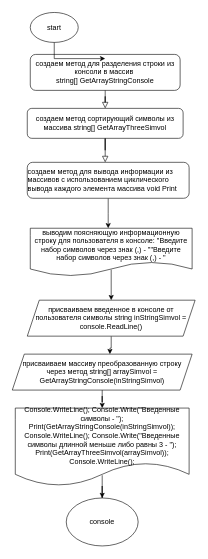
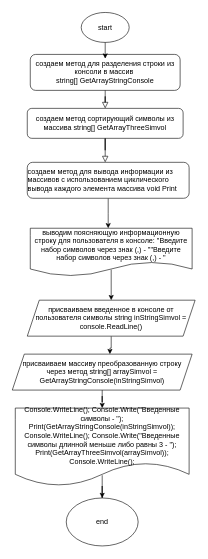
  <mxCell id="0" />
  <mxCell id="1" parent="0" />
  <mxCell id="2" value="" style="rounded=0;html=1;jettySize=auto;orthogonalLoop=1;fontSize=11;endArrow=block;endFill=0;endSize=8;strokeWidth=1;shadow=0;labelBackgroundColor=none;edgeStyle=orthogonalEdgeStyle;" parent="1" source="10" edge="1"><mxGeometry relative="1" as="geometry"><mxPoint x="175" y="210" as="targetPoint" /></mxGeometry></mxCell>
  <mxCell id="3" value="&lt;p style=&quot;margin: 0cm 0cm 0.0pt;&quot; class=&quot;MsoNormal&quot;&gt;&lt;span lang=&quot;EN-US&quot;&gt;&lt;font style=&quot;font-size: 12px;&quot; face=&quot;Helvetica&quot;&gt;создаем метод для разделения строки из консоли в массив&amp;nbsp;&lt;/font&gt;&lt;/span&gt;&lt;/p&gt;&lt;p style=&quot;margin: 0cm 0cm 0.0pt;&quot; class=&quot;MsoNormal&quot;&gt;&lt;span lang=&quot;EN-US&quot;&gt;&lt;font style=&quot;font-size: 12px;&quot; face=&quot;Helvetica&quot;&gt;string[] GetArrayStringConsole&lt;/font&gt;&lt;/span&gt;&lt;/p&gt;" style="rounded=1;whiteSpace=wrap;html=1;fontSize=12;glass=0;strokeWidth=1;shadow=0;" parent="1" vertex="1"><mxGeometry x="50" y="90" width="250" height="60" as="geometry" /></mxCell>
  <mxCell id="4" value="" style="rounded=0;html=1;jettySize=auto;orthogonalLoop=1;fontSize=11;endArrow=block;endFill=0;endSize=8;strokeWidth=1;shadow=0;labelBackgroundColor=none;edgeStyle=orthogonalEdgeStyle;exitX=0.5;exitY=1;exitDx=0;exitDy=0;" parent="1" source="10" edge="1"><mxGeometry y="20" relative="1" as="geometry"><mxPoint as="offset" /><mxPoint x="175" y="290" as="sourcePoint" /><mxPoint x="175" y="270" as="targetPoint" /></mxGeometry></mxCell>
- <mxCell id="5" value="start" style="ellipse;whiteSpace=wrap;html=1;" vertex="1" parent="1"><mxGeometry x="50" y="20" width="80" height="50" as="geometry" /></mxCell>
+ <mxCell id="5" value="start" style="ellipse;whiteSpace=wrap;html=1;" vertex="1" parent="1"><mxGeometry x="135" width="80" height="50" as="geometry" y="20" /></mxCell>
  <mxCell id="6" style="edgeStyle=orthogonalEdgeStyle;rounded=0;orthogonalLoop=1;jettySize=auto;html=1;exitX=0.5;exitY=1;exitDx=0;exitDy=0;" edge="1" parent="1" source="5"><mxGeometry relative="1" as="geometry"><mxPoint x="175" y="97" as="targetPoint" /><Array as="points"><mxPoint x="175" y="97" /></Array></mxGeometry></mxCell>
  <mxCell id="7" style="edgeStyle=orthogonalEdgeStyle;rounded=0;orthogonalLoop=1;jettySize=auto;html=1;" edge="1" parent="1" source="8"><mxGeometry relative="1" as="geometry"><mxPoint x="180" y="380" as="targetPoint" /></mxGeometry></mxCell>
  <mxCell id="8" value="&lt;p style=&quot;margin: 0cm 0cm 0.0pt; caret-color: rgb(0, 0, 0); color: rgb(0, 0, 0); font-style: normal; font-variant-caps: normal; font-weight: normal; letter-spacing: normal; text-align: start; text-indent: 0px; text-transform: none; white-space: normal; word-spacing: 0px; -webkit-text-stroke-width: 0px; text-decoration: none;&quot; class=&quot;MsoNormal&quot;&gt;&lt;span lang=&quot;EN-US&quot;&gt;&lt;font style=&quot;font-size: 12px;&quot; face=&quot;Helvetica&quot;&gt;создаем метод для вывода информации из массивов с использованием циклического вывода каждого элемента массива void Print&lt;/font&gt;&lt;/span&gt;&lt;/p&gt;" style="rounded=1;whiteSpace=wrap;html=1;" vertex="1" parent="1"><mxGeometry x="45" y="270" width="270" height="60" as="geometry" /></mxCell>
  <mxCell id="9" value="" style="rounded=0;html=1;jettySize=auto;orthogonalLoop=1;fontSize=11;endArrow=block;endFill=0;endSize=8;strokeWidth=1;shadow=0;labelBackgroundColor=none;edgeStyle=orthogonalEdgeStyle;" edge="1" parent="1" source="3" target="10"><mxGeometry relative="1" as="geometry"><mxPoint x="175" y="150" as="sourcePoint" /><mxPoint x="175" y="210" as="targetPoint" /></mxGeometry></mxCell>
  <mxCell id="10" value="&lt;p style=&quot;margin: 0cm 0cm 0.0pt; caret-color: rgb(0, 0, 0); color: rgb(0, 0, 0); font-style: normal; font-variant-caps: normal; font-weight: normal; letter-spacing: normal; text-indent: 0px; text-transform: none; white-space: normal; word-spacing: 0px; -webkit-text-stroke-width: 0px; text-decoration: none;&quot; class=&quot;MsoNormal&quot;&gt;&lt;span lang=&quot;EN-US&quot;&gt;&lt;font style=&quot;font-size: 12px;&quot; face=&quot;Helvetica&quot;&gt;создаем метод сортирующий символы из массива string[] GetArrayThreeSimvol&lt;/font&gt;&lt;/span&gt;&lt;/p&gt;" style="rounded=1;whiteSpace=wrap;html=1;align=center;" vertex="1" parent="1"><mxGeometry x="45" y="180" width="260" height="50" as="geometry" /></mxCell>
  <mxCell id="11" value="" style="edgeStyle=orthogonalEdgeStyle;rounded=0;orthogonalLoop=1;jettySize=auto;html=1;exitX=0.5;exitY=0.863;exitDx=0;exitDy=0;exitPerimeter=0;" edge="1" parent="1" source="12" target="14"><mxGeometry relative="1" as="geometry" /></mxCell>
  <mxCell id="12" value="&lt;p style=&quot;margin: 0cm 0cm 0.0pt; caret-color: rgb(0, 0, 0); color: rgb(0, 0, 0); font-style: normal; font-variant-caps: normal; font-weight: normal; letter-spacing: normal; text-indent: 0px; text-transform: none; white-space: normal; word-spacing: 0px; -webkit-text-stroke-width: 0px; text-decoration: none;&quot; class=&quot;MsoNormal&quot;&gt;&lt;span lang=&quot;EN-US&quot;&gt;&lt;font face=&quot;Helvetica&quot; style=&quot;font-size: 12px;&quot;&gt;выводим поясняющую информационную строку для пользователя в консоле: &quot;Введите набор символов через знак (,) - &quot;&quot;Введите набор символов через знак (,) - &quot;&lt;/font&gt;&lt;/span&gt;&lt;/p&gt;" style="shape=document;whiteSpace=wrap;html=1;boundedLbl=1;align=center;" vertex="1" parent="1"><mxGeometry x="50" y="380" width="270" height="80" as="geometry" /></mxCell>
  <mxCell id="13" value="" style="edgeStyle=orthogonalEdgeStyle;rounded=0;orthogonalLoop=1;jettySize=auto;html=1;entryX=0.543;entryY=0;entryDx=0;entryDy=0;entryPerimeter=0;" edge="1" parent="1" source="14" target="16"><mxGeometry relative="1" as="geometry" /></mxCell>
  <mxCell id="14" value="&lt;p style=&quot;margin: 0cm 0cm 0.0pt; caret-color: rgb(0, 0, 0); color: rgb(0, 0, 0); font-style: normal; font-variant-caps: normal; font-weight: normal; letter-spacing: normal; text-indent: 0px; text-transform: none; white-space: normal; word-spacing: 0px; -webkit-text-stroke-width: 0px; text-decoration: none;&quot; class=&quot;MsoNormal&quot;&gt;&lt;span lang=&quot;EN-US&quot;&gt;&lt;font face=&quot;Helvetica&quot; style=&quot;font-size: 12px;&quot;&gt;присваиваем введенное в консоле от пользователя символы string inStringSimvol = console.ReadLine()&lt;/font&gt;&lt;/span&gt;&lt;/p&gt;" style="shape=parallelogram;perimeter=parallelogramPerimeter;whiteSpace=wrap;html=1;fixedSize=1;align=center;" vertex="1" parent="1"><mxGeometry x="45" y="500" width="280" height="60" as="geometry" /></mxCell>
  <mxCell id="15" value="" style="edgeStyle=orthogonalEdgeStyle;rounded=0;orthogonalLoop=1;jettySize=auto;html=1;" edge="1" parent="1" source="16" target="18"><mxGeometry relative="1" as="geometry" /></mxCell>
  <mxCell id="16" value="&lt;p style=&quot;margin: 0cm 0cm 0.0pt; caret-color: rgb(0, 0, 0); color: rgb(0, 0, 0); font-style: normal; font-variant-caps: normal; font-weight: normal; letter-spacing: normal; text-indent: 0px; text-transform: none; white-space: normal; word-spacing: 0px; -webkit-text-stroke-width: 0px; text-decoration: none;&quot; class=&quot;MsoNormal&quot;&gt;&lt;span lang=&quot;EN-US&quot;&gt;&lt;font face=&quot;Helvetica&quot; style=&quot;font-size: 12px;&quot;&gt;присваиваем массиву преобразованную строку через метод string[] arraySimvol = GetArrayStringConsole(inStringSimvol)&lt;/font&gt;&lt;/span&gt;&lt;/p&gt;" style="shape=parallelogram;perimeter=parallelogramPerimeter;whiteSpace=wrap;html=1;fixedSize=1;" vertex="1" parent="1"><mxGeometry x="20" y="590" width="300" height="60" as="geometry" /></mxCell>
  <mxCell id="17" value="" style="edgeStyle=orthogonalEdgeStyle;rounded=0;orthogonalLoop=1;jettySize=auto;html=1;exitX=0.5;exitY=0.862;exitDx=0;exitDy=0;exitPerimeter=0;" edge="1" parent="1" source="18" target="19"><mxGeometry relative="1" as="geometry" /></mxCell>
  <mxCell id="18" value="&lt;p style=&quot;margin: 0cm 0cm 0.0pt; caret-color: rgb(0, 0, 0); color: rgb(0, 0, 0); font-style: normal; font-variant-caps: normal; font-weight: normal; letter-spacing: normal; text-indent: 0px; text-transform: none; white-space: normal; word-spacing: 0px; -webkit-text-stroke-width: 0px; text-decoration: none;&quot; class=&quot;MsoNormal&quot;&gt;&lt;span lang=&quot;EN-US&quot;&gt;&lt;font face=&quot;Helvetica&quot; style=&quot;font-size: 12px;&quot;&gt;Console.WriteLine(); Console.Write(&quot;Введенные символы - &quot;); Print(GetArrayStringConsole(inStringSimvol)); Console.WriteLine(); Console.Write(&quot;Введенные символы длинной меньше либо равны 3 - &quot;); Print(GetArrayThreeSimvol(arraySimvol)); Console.WriteLine();&lt;/font&gt;&lt;/span&gt;&lt;/p&gt;" style="shape=document;whiteSpace=wrap;html=1;boundedLbl=1;align=center;" vertex="1" parent="1"><mxGeometry x="25" y="680" width="290" height="130" as="geometry" /></mxCell>
- <mxCell id="19" value="console" style="ellipse;whiteSpace=wrap;html=1;" vertex="1" parent="1"><mxGeometry x="110" y="830" width="120" height="80" as="geometry" /></mxCell>
+ <mxCell id="19" value="end" style="ellipse;whiteSpace=wrap;html=1;" vertex="1" parent="1"><mxGeometry x="110" y="830" width="120" height="80" as="geometry" /></mxCell>
